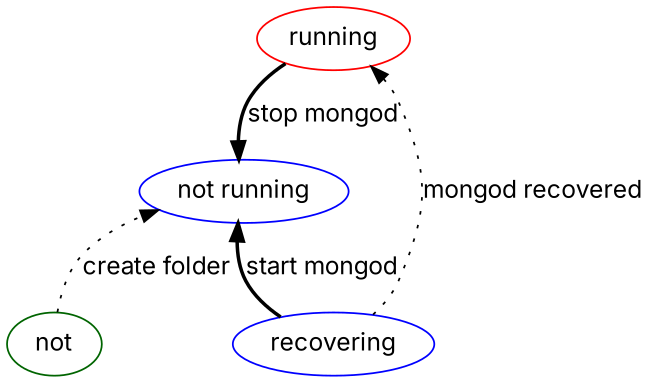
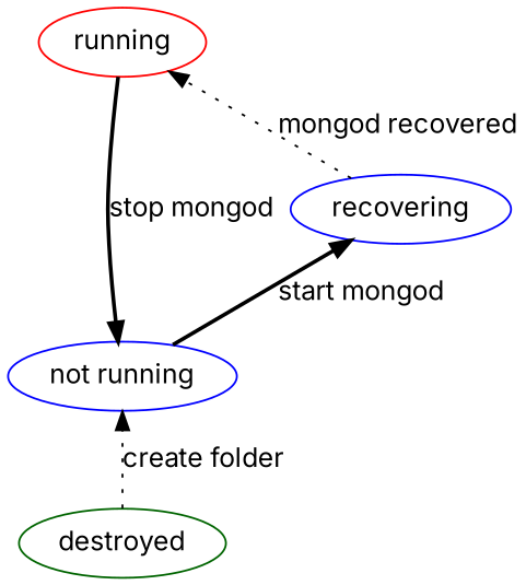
  digraph {
    fontname=Inter
    rankdir=BT
    node [color=blue fontname=Inter]
    edge [fontname=Inter style=bold]
    n1 [color=red label=running]
-   n2 [color=darkgreen label=not]
+   n2 [color=darkgreen label=destroyed]
    n3 [label="not running"]
    n4 [label=recovering]
    subgraph sub_1 {
      rank=max
      n1
    }
    subgraph sub_2 {
      rank=min
      n2
    }
    n1 -> n3 [label="stop mongod"]
    n2 -> n3 [label="create folder" style=dotted]
-   n4 -> n3 [label="start mongod"]
+   n3 -> n4 [label="start mongod"]
    n4 -> n1 [label="mongod recovered" style=dotted]
  }
